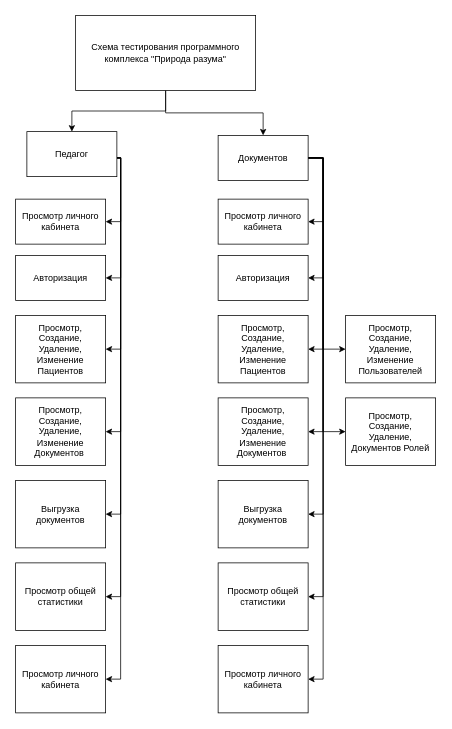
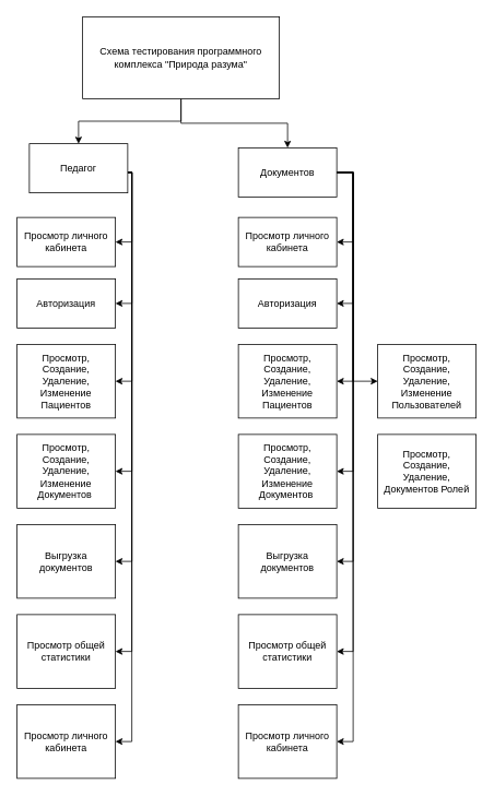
  <mxCell id="0" />
  <mxCell id="1" parent="0" />
  <mxCell id="2" style="edgeStyle=orthogonalEdgeStyle;rounded=0;orthogonalLoop=1;jettySize=auto;html=1;" edge="1" parent="1" source="4" target="14"><mxGeometry relative="1" as="geometry" /></mxCell>
  <mxCell id="3" style="edgeStyle=orthogonalEdgeStyle;rounded=0;orthogonalLoop=1;jettySize=auto;html=1;" edge="1" parent="1" source="4" target="31"><mxGeometry relative="1" as="geometry" /></mxCell>
  <mxCell id="4" value="Схема тестирования программного комплекса &quot;Природа разума&quot;" style="rounded=0;whiteSpace=wrap;html=1;" vertex="1" parent="1"><mxGeometry y="20" width="240" height="100" as="geometry" x="100" /></mxCell>
  <mxCell id="5" style="edgeStyle=orthogonalEdgeStyle;rounded=0;orthogonalLoop=1;jettySize=auto;html=1;entryX=1;entryY=0.5;entryDx=0;entryDy=0;" edge="1" parent="1" source="14" target="21"><mxGeometry relative="1" as="geometry"><Array as="points"><mxPoint x="430" y="210" /><mxPoint x="430" y="295" /></Array></mxGeometry></mxCell>
  <mxCell id="6" style="edgeStyle=orthogonalEdgeStyle;rounded=0;orthogonalLoop=1;jettySize=auto;html=1;entryX=1;entryY=0.5;entryDx=0;entryDy=0;" edge="1" parent="1" source="14" target="20"><mxGeometry relative="1" as="geometry"><Array as="points"><mxPoint x="430" y="210" /><mxPoint x="430" y="370" /></Array></mxGeometry></mxCell>
  <mxCell id="7" style="edgeStyle=orthogonalEdgeStyle;rounded=0;orthogonalLoop=1;jettySize=auto;html=1;entryX=1;entryY=0.5;entryDx=0;entryDy=0;" edge="1" parent="1" source="14" target="19"><mxGeometry relative="1" as="geometry"><Array as="points"><mxPoint x="430" y="210" /><mxPoint x="430" y="465" /></Array></mxGeometry></mxCell>
  <mxCell id="8" style="edgeStyle=orthogonalEdgeStyle;rounded=0;orthogonalLoop=1;jettySize=auto;html=1;entryX=1;entryY=0.5;entryDx=0;entryDy=0;" edge="1" parent="1" source="14" target="18"><mxGeometry relative="1" as="geometry"><Array as="points"><mxPoint x="430" y="210" /><mxPoint x="430" y="575" /></Array></mxGeometry></mxCell>
  <mxCell id="9" style="edgeStyle=orthogonalEdgeStyle;rounded=0;orthogonalLoop=1;jettySize=auto;html=1;entryX=1;entryY=0.5;entryDx=0;entryDy=0;" edge="1" parent="1" source="14" target="17"><mxGeometry relative="1" as="geometry"><Array as="points"><mxPoint x="430" y="210" /><mxPoint x="430" y="685" /></Array></mxGeometry></mxCell>
  <mxCell id="10" style="edgeStyle=orthogonalEdgeStyle;rounded=0;orthogonalLoop=1;jettySize=auto;html=1;entryX=1;entryY=0.5;entryDx=0;entryDy=0;" edge="1" parent="1" source="14" target="16"><mxGeometry relative="1" as="geometry"><Array as="points"><mxPoint x="430" y="210" /><mxPoint x="430" y="795" /></Array></mxGeometry></mxCell>
  <mxCell id="11" style="edgeStyle=orthogonalEdgeStyle;rounded=0;orthogonalLoop=1;jettySize=auto;html=1;entryX=1;entryY=0.5;entryDx=0;entryDy=0;" edge="1" parent="1" source="14" target="15"><mxGeometry relative="1" as="geometry"><Array as="points"><mxPoint x="430" y="210" /><mxPoint x="430" y="905" /></Array></mxGeometry></mxCell>
  <mxCell id="12" style="edgeStyle=orthogonalEdgeStyle;rounded=0;orthogonalLoop=1;jettySize=auto;html=1;entryX=0;entryY=0.5;entryDx=0;entryDy=0;" edge="1" parent="1" source="14" target="23"><mxGeometry relative="1" as="geometry"><Array as="points"><mxPoint x="430" y="210" /><mxPoint x="430" y="465" /></Array></mxGeometry></mxCell>
- <mxCell id="13" style="edgeStyle=orthogonalEdgeStyle;rounded=0;orthogonalLoop=1;jettySize=auto;html=1;entryX=0;entryY=0.5;entryDx=0;entryDy=0;" edge="1" parent="1" source="14" target="22"><mxGeometry relative="1" as="geometry"><Array as="points"><mxPoint x="430" y="210" /><mxPoint x="430" y="575" /></Array></mxGeometry></mxCell>
  <mxCell id="14" value="Документов" style="rounded=0;whiteSpace=wrap;html=1;" vertex="1" parent="1"><mxGeometry x="290" y="180" width="120" height="60" as="geometry" /></mxCell>
  <mxCell id="15" value="Просмотр личного кабинета" style="rounded=0;whiteSpace=wrap;html=1;" vertex="1" parent="1"><mxGeometry x="290" y="860" width="120" height="90" as="geometry" /></mxCell>
  <mxCell id="16" value="Просмотр общей статистики" style="rounded=0;whiteSpace=wrap;html=1;" vertex="1" parent="1"><mxGeometry x="290" y="750" width="120" height="90" as="geometry" /></mxCell>
  <mxCell id="17" value="Выгрузка документов" style="rounded=0;whiteSpace=wrap;html=1;" vertex="1" parent="1"><mxGeometry x="290" y="640" width="120" height="90" as="geometry" /></mxCell>
  <mxCell id="18" value="Просмотр, Создание, Удаление, Изменение Документов&amp;nbsp;" style="rounded=0;whiteSpace=wrap;html=1;" vertex="1" parent="1"><mxGeometry x="290" y="530" width="120" height="90" as="geometry" /></mxCell>
  <mxCell id="19" value="Просмотр, Создание, Удаление, Изменение Пациентов" style="rounded=0;whiteSpace=wrap;html=1;" vertex="1" parent="1"><mxGeometry x="290" y="420" width="120" height="90" as="geometry" /></mxCell>
  <mxCell id="20" value="Авторизация" style="rounded=0;whiteSpace=wrap;html=1;" vertex="1" parent="1"><mxGeometry x="290" y="340" width="120" height="60" as="geometry" /></mxCell>
  <mxCell id="21" value="Просмотр личного кабинета" style="rounded=0;whiteSpace=wrap;html=1;" vertex="1" parent="1"><mxGeometry x="290" y="265" width="120" height="60" as="geometry" /></mxCell>
  <mxCell id="22" value="Просмотр, Создание, Удаление, Документов Ролей" style="rounded=0;whiteSpace=wrap;html=1;" vertex="1" parent="1"><mxGeometry x="460" y="530" width="120" height="90" as="geometry" /></mxCell>
  <mxCell id="23" value="Просмотр, Создание, Удаление, Изменение Пользователей" style="rounded=0;whiteSpace=wrap;html=1;" vertex="1" parent="1"><mxGeometry x="460" y="420" width="120" height="90" as="geometry" /></mxCell>
  <mxCell id="24" style="edgeStyle=orthogonalEdgeStyle;rounded=0;orthogonalLoop=1;jettySize=auto;html=1;entryX=1;entryY=0.5;entryDx=0;entryDy=0;" edge="1" source="31" target="38" parent="1"><mxGeometry relative="1" as="geometry"><Array as="points"><mxPoint x="160" y="210" /><mxPoint x="160" y="295" /></Array></mxGeometry></mxCell>
  <mxCell id="25" style="edgeStyle=orthogonalEdgeStyle;rounded=0;orthogonalLoop=1;jettySize=auto;html=1;entryX=1;entryY=0.5;entryDx=0;entryDy=0;" edge="1" source="31" target="37" parent="1"><mxGeometry relative="1" as="geometry"><Array as="points"><mxPoint x="160" y="210" /><mxPoint x="160" y="370" /></Array></mxGeometry></mxCell>
  <mxCell id="26" style="edgeStyle=orthogonalEdgeStyle;rounded=0;orthogonalLoop=1;jettySize=auto;html=1;entryX=1;entryY=0.5;entryDx=0;entryDy=0;" edge="1" source="31" target="36" parent="1"><mxGeometry relative="1" as="geometry"><Array as="points"><mxPoint x="160" y="210" /><mxPoint x="160" y="465" /></Array></mxGeometry></mxCell>
  <mxCell id="27" style="edgeStyle=orthogonalEdgeStyle;rounded=0;orthogonalLoop=1;jettySize=auto;html=1;entryX=1;entryY=0.5;entryDx=0;entryDy=0;" edge="1" source="31" target="35" parent="1"><mxGeometry relative="1" as="geometry"><Array as="points"><mxPoint x="160" y="210" /><mxPoint x="160" y="575" /></Array></mxGeometry></mxCell>
  <mxCell id="28" style="edgeStyle=orthogonalEdgeStyle;rounded=0;orthogonalLoop=1;jettySize=auto;html=1;entryX=1;entryY=0.5;entryDx=0;entryDy=0;" edge="1" source="31" target="34" parent="1"><mxGeometry relative="1" as="geometry"><Array as="points"><mxPoint x="160" y="210" /><mxPoint x="160" y="685" /></Array></mxGeometry></mxCell>
  <mxCell id="29" style="edgeStyle=orthogonalEdgeStyle;rounded=0;orthogonalLoop=1;jettySize=auto;html=1;entryX=1;entryY=0.5;entryDx=0;entryDy=0;" edge="1" source="31" target="33" parent="1"><mxGeometry relative="1" as="geometry"><Array as="points"><mxPoint x="160" y="210" /><mxPoint x="160" y="795" /></Array></mxGeometry></mxCell>
  <mxCell id="30" style="edgeStyle=orthogonalEdgeStyle;rounded=0;orthogonalLoop=1;jettySize=auto;html=1;entryX=1;entryY=0.5;entryDx=0;entryDy=0;" edge="1" source="31" target="32" parent="1"><mxGeometry relative="1" as="geometry"><Array as="points"><mxPoint x="160" y="210" /><mxPoint x="160" y="905" /></Array></mxGeometry></mxCell>
  <mxCell id="31" value="Педагог" style="rounded=0;whiteSpace=wrap;html=1;" vertex="1" parent="1"><mxGeometry x="35" y="175" width="120" height="60" as="geometry" /></mxCell>
  <mxCell id="32" value="Просмотр личного кабинета" style="rounded=0;whiteSpace=wrap;html=1;" vertex="1" parent="1"><mxGeometry x="20" y="860" width="120" height="90" as="geometry" /></mxCell>
  <mxCell id="33" value="Просмотр общей статистики" style="rounded=0;whiteSpace=wrap;html=1;" vertex="1" parent="1"><mxGeometry x="20" y="750" width="120" height="90" as="geometry" /></mxCell>
  <mxCell id="34" value="Выгрузка документов" style="rounded=0;whiteSpace=wrap;html=1;" vertex="1" parent="1"><mxGeometry x="20" y="640" width="120" height="90" as="geometry" /></mxCell>
  <mxCell id="35" value="Просмотр, Создание, Удаление, Изменение Документов&amp;nbsp;" style="rounded=0;whiteSpace=wrap;html=1;" vertex="1" parent="1"><mxGeometry x="20" y="530" width="120" height="90" as="geometry" /></mxCell>
  <mxCell id="36" value="Просмотр, Создание, Удаление, Изменение Пациентов" style="rounded=0;whiteSpace=wrap;html=1;" vertex="1" parent="1"><mxGeometry x="20" y="420" width="120" height="90" as="geometry" /></mxCell>
  <mxCell id="37" value="Авторизация" style="rounded=0;whiteSpace=wrap;html=1;" vertex="1" parent="1"><mxGeometry x="20" y="340" width="120" height="60" as="geometry" /></mxCell>
  <mxCell id="38" value="Просмотр личного кабинета" style="rounded=0;whiteSpace=wrap;html=1;" vertex="1" parent="1"><mxGeometry x="20" y="265" width="120" height="60" as="geometry" /></mxCell>
